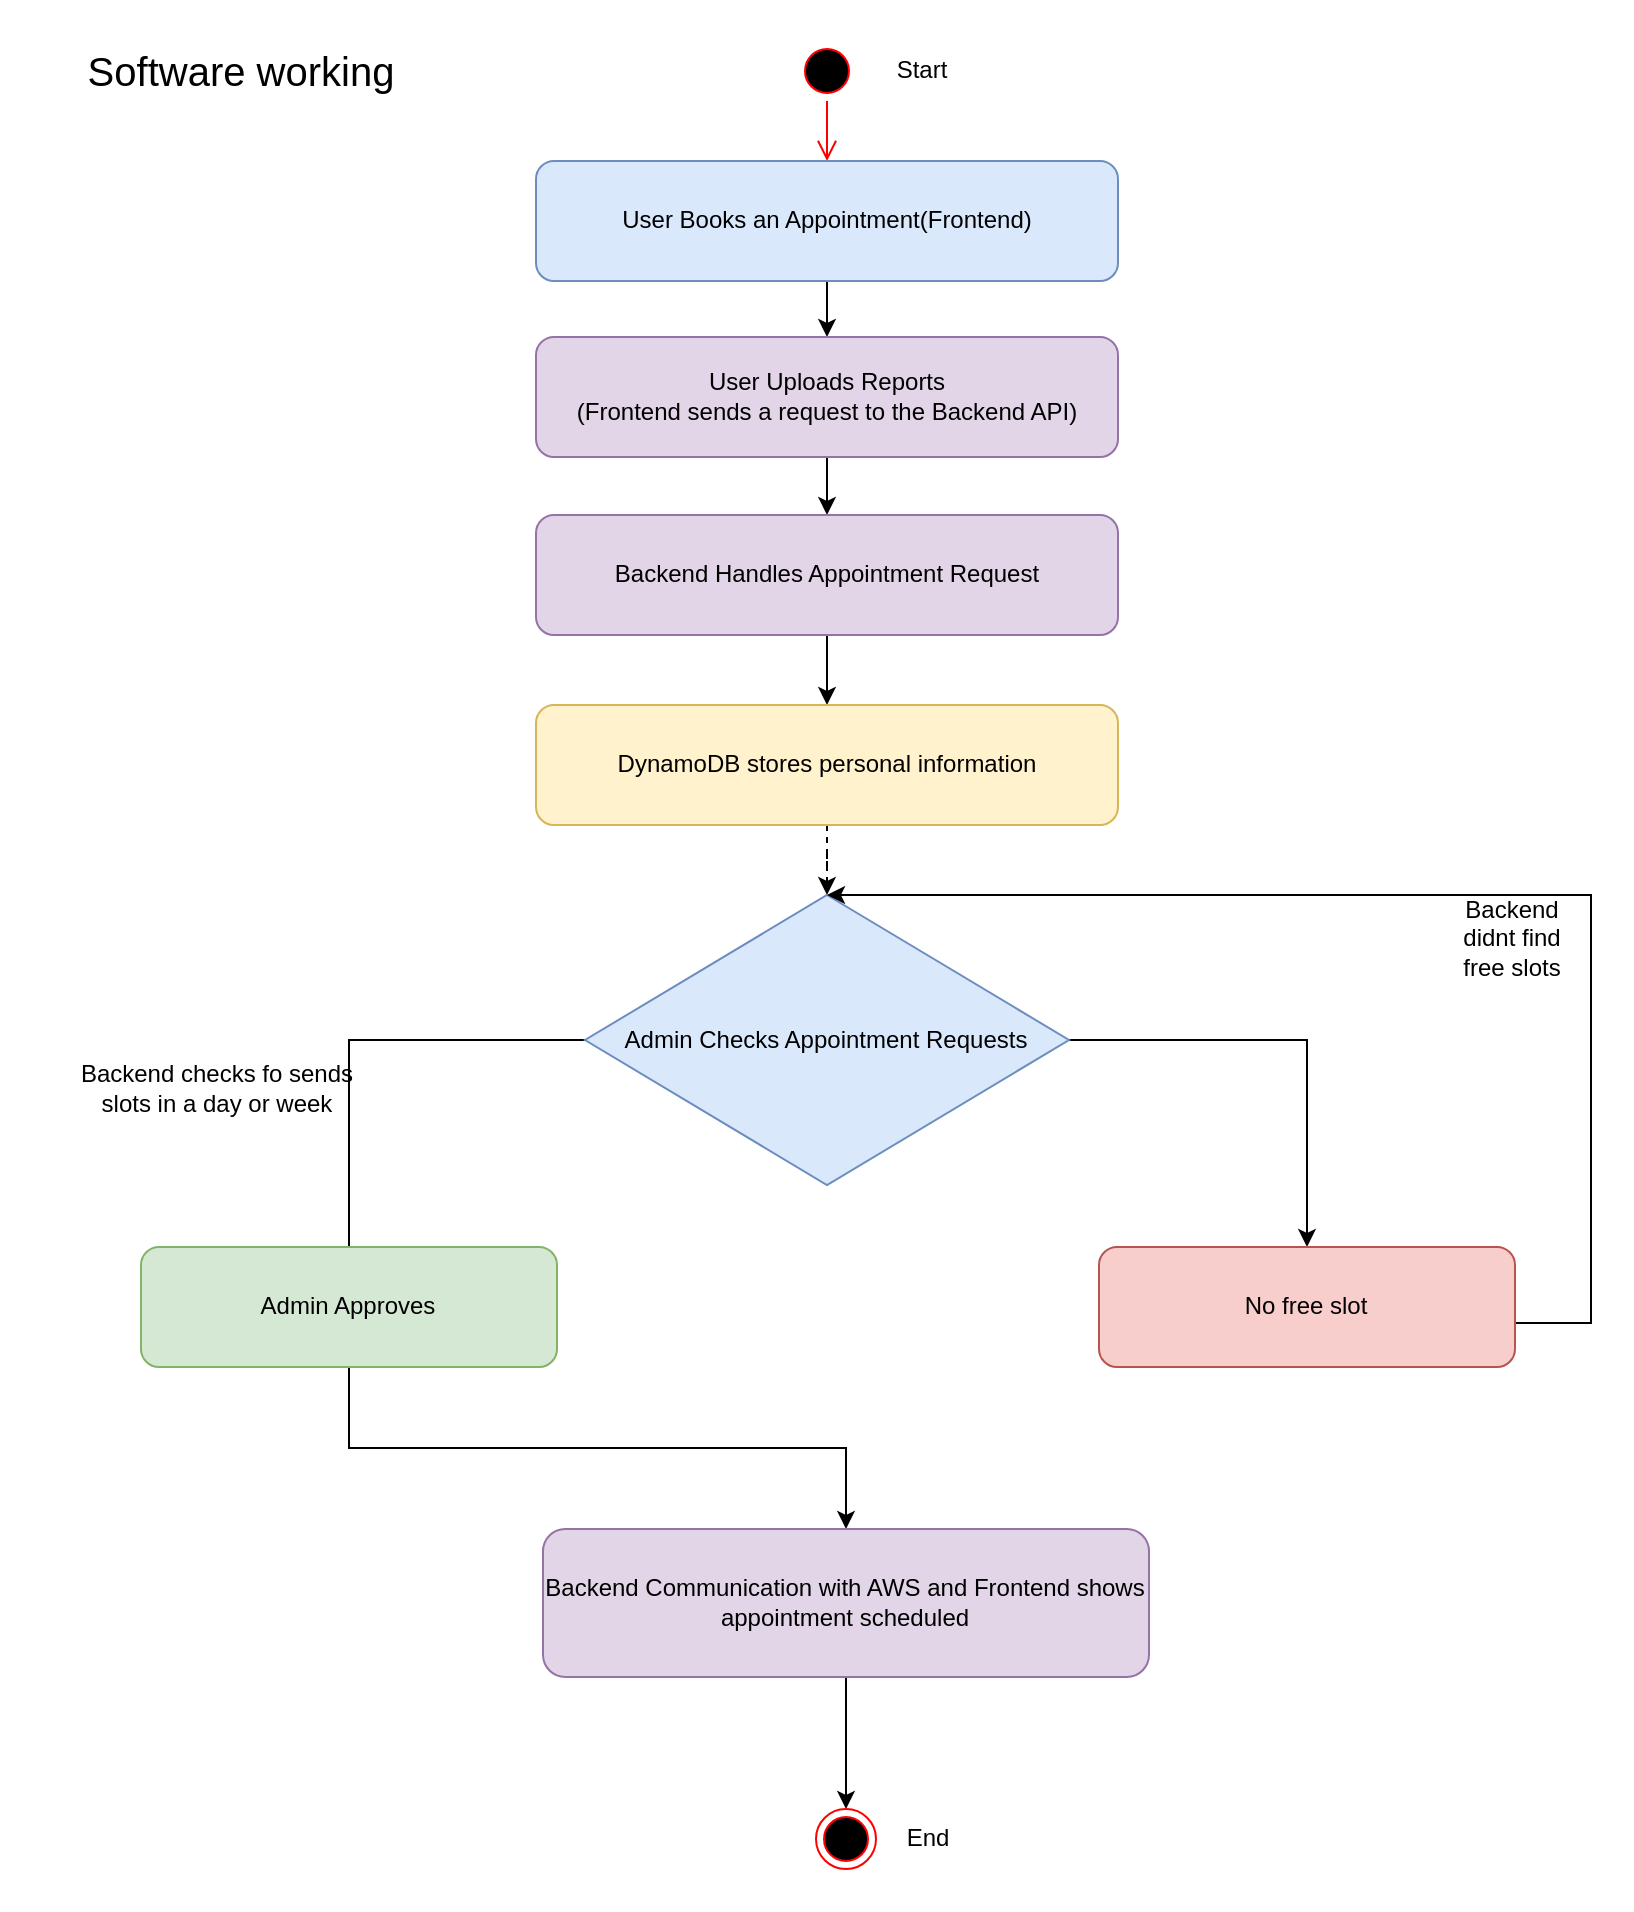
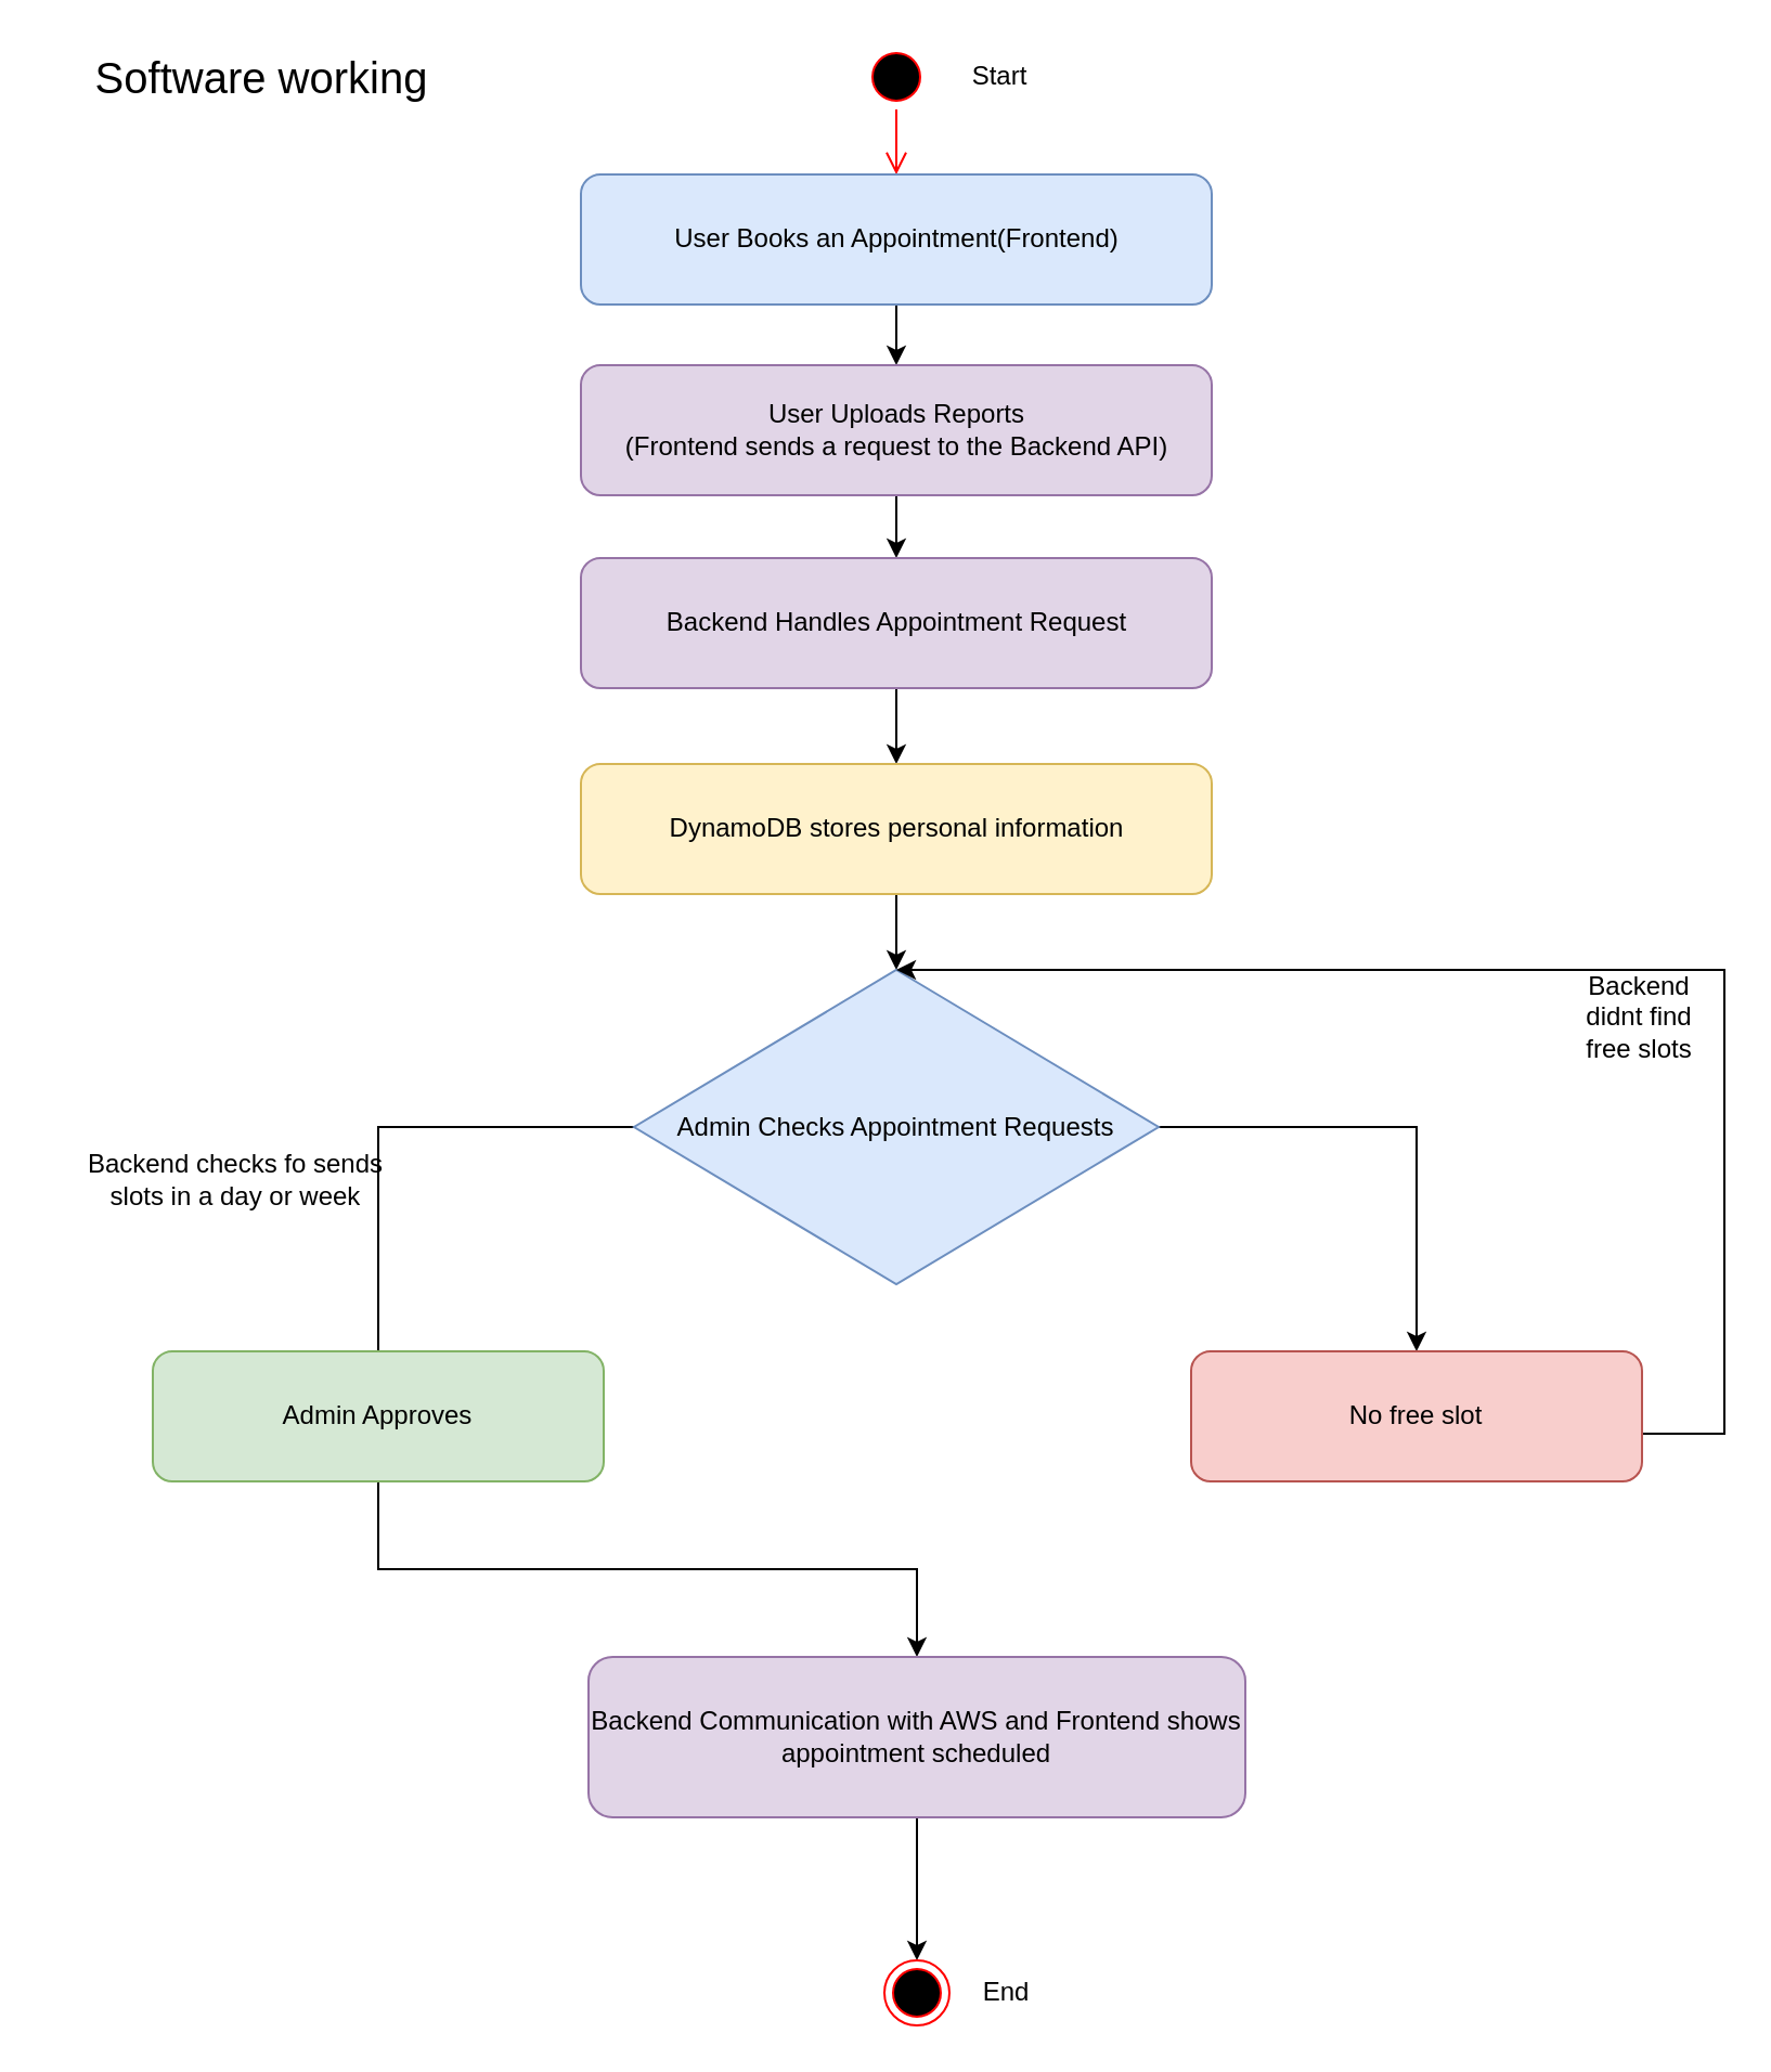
  <mxCell id="0" />
  <mxCell id="1" parent="0" />
  <mxCell id="2" value="" style="ellipse;html=1;shape=startState;fillColor=#000000;strokeColor=#ff0000;" vertex="1" parent="1"><mxGeometry x="398" y="20" width="30" height="30" as="geometry" /></mxCell>
  <mxCell id="3" value="" style="edgeStyle=orthogonalEdgeStyle;html=1;verticalAlign=bottom;endArrow=open;endSize=8;strokeColor=#ff0000;rounded=0;entryX=0.5;entryY=0;entryDx=0;entryDy=0;" edge="1" source="2" parent="1" target="7"><mxGeometry relative="1" as="geometry"><mxPoint x="413" y="110" as="targetPoint" /></mxGeometry></mxCell>
  <mxCell id="4" value="Start" style="text;html=1;strokeColor=none;fillColor=none;align=center;verticalAlign=middle;whiteSpace=wrap;rounded=0;" vertex="1" parent="1"><mxGeometry x="431" y="20" width="60" height="30" as="geometry" /></mxCell>
  <mxCell id="5" value="&lt;font style=&quot;font-size: 20px;&quot;&gt;Software working&lt;/font&gt;" style="text;html=1;strokeColor=none;fillColor=none;align=center;verticalAlign=middle;whiteSpace=wrap;rounded=0;" vertex="1" parent="1"><mxGeometry x="20" y="20" width="201" height="30" as="geometry" /></mxCell>
  <mxCell id="6" style="edgeStyle=orthogonalEdgeStyle;rounded=0;orthogonalLoop=1;jettySize=auto;html=1;" edge="1" parent="1" source="7" target="9"><mxGeometry relative="1" as="geometry" /></mxCell>
  <mxCell id="7" value="User Books an Appointment(Frontend)" style="rounded=1;whiteSpace=wrap;html=1;fillColor=#dae8fc;strokeColor=#6c8ebf;" vertex="1" parent="1"><mxGeometry x="267.5" y="80" width="291" height="60" as="geometry" /></mxCell>
  <mxCell id="8" style="edgeStyle=orthogonalEdgeStyle;rounded=0;orthogonalLoop=1;jettySize=auto;html=1;entryX=0.5;entryY=0;entryDx=0;entryDy=0;" edge="1" parent="1" source="9" target="11"><mxGeometry relative="1" as="geometry" /></mxCell>
  <mxCell id="9" value="User Uploads Reports&lt;br&gt;(Frontend sends a request to the Backend API)" style="rounded=1;whiteSpace=wrap;html=1;fillColor=#e1d5e7;strokeColor=#9673a6;" vertex="1" parent="1"><mxGeometry x="267.5" y="168" width="291" height="60" as="geometry" /></mxCell>
  <mxCell id="10" style="edgeStyle=orthogonalEdgeStyle;rounded=0;orthogonalLoop=1;jettySize=auto;html=1;entryX=0.5;entryY=0;entryDx=0;entryDy=0;" edge="1" parent="1" source="11" target="13"><mxGeometry relative="1" as="geometry" /></mxCell>
  <mxCell id="11" value="Backend Handles Appointment Request" style="rounded=1;whiteSpace=wrap;html=1;fillColor=#e1d5e7;strokeColor=#9673a6;" vertex="1" parent="1"><mxGeometry x="267.5" y="257" width="291" height="60" as="geometry" /></mxCell>
- <mxCell id="12" style="edgeStyle=orthogonalEdgeStyle;rounded=0;orthogonalLoop=1;jettySize=auto;html=1;entryX=0.5;entryY=0;entryDx=0;entryDy=0;dashed=1;" edge="1" parent="1" source="13" target="16"><mxGeometry relative="1" as="geometry" /></mxCell>
+ <mxCell id="12" style="edgeStyle=orthogonalEdgeStyle;rounded=0;orthogonalLoop=1;jettySize=auto;html=1;entryX=0.5;entryY=0;entryDx=0;entryDy=0;" edge="1" parent="1" source="13" target="16"><mxGeometry relative="1" as="geometry" /></mxCell>
  <mxCell id="13" value="DynamoDB stores personal information" style="rounded=1;whiteSpace=wrap;html=1;fillColor=#fff2cc;strokeColor=#d6b656;" vertex="1" parent="1"><mxGeometry x="267.5" y="352" width="291" height="60" as="geometry" /></mxCell>
  <mxCell id="14" style="edgeStyle=orthogonalEdgeStyle;rounded=0;orthogonalLoop=1;jettySize=auto;html=1;entryX=0.5;entryY=0;entryDx=0;entryDy=0;endArrow=none;" edge="1" parent="1" source="16" target="18"><mxGeometry relative="1" as="geometry"><mxPoint x="188.6" y="608.8" as="targetPoint" /></mxGeometry></mxCell>
  <mxCell id="15" style="edgeStyle=orthogonalEdgeStyle;rounded=0;orthogonalLoop=1;jettySize=auto;html=1;" edge="1" parent="1" source="16" target="20"><mxGeometry relative="1" as="geometry" /></mxCell>
  <mxCell id="16" value="Admin Checks Appointment Requests" style="rhombus;whiteSpace=wrap;html=1;fillColor=#dae8fc;strokeColor=#6c8ebf;" vertex="1" parent="1"><mxGeometry x="292" y="447" width="242" height="145" as="geometry" /></mxCell>
  <mxCell id="17" style="edgeStyle=orthogonalEdgeStyle;rounded=0;orthogonalLoop=1;jettySize=auto;html=1;entryX=0.5;entryY=0;entryDx=0;entryDy=0;" edge="1" parent="1" source="18" target="24"><mxGeometry relative="1" as="geometry" /></mxCell>
  <mxCell id="18" value="Admin Approves" style="rounded=1;whiteSpace=wrap;html=1;fillColor=#d5e8d4;strokeColor=#82b366;" vertex="1" parent="1"><mxGeometry x="70" y="623" width="208" height="60" as="geometry" /></mxCell>
  <mxCell id="19" style="edgeStyle=orthogonalEdgeStyle;rounded=0;orthogonalLoop=1;jettySize=auto;html=1;entryX=0.5;entryY=0;entryDx=0;entryDy=0;" edge="1" parent="1" source="20" target="16"><mxGeometry relative="1" as="geometry"><mxPoint x="794" y="405" as="targetPoint" /><Array as="points"><mxPoint x="795" y="661" /><mxPoint x="795" y="447" /></Array></mxGeometry></mxCell>
  <mxCell id="20" value="No free slot" style="rounded=1;whiteSpace=wrap;html=1;fillColor=#f8cecc;strokeColor=#b85450;" vertex="1" parent="1"><mxGeometry x="549" y="623" width="208" height="60" as="geometry" /></mxCell>
  <mxCell id="21" value="Backend checks fo sends slots in a day or week" style="text;html=1;strokeColor=none;fillColor=none;align=center;verticalAlign=middle;whiteSpace=wrap;rounded=0;" vertex="1" parent="1"><mxGeometry x="39" y="529" width="139" height="30" as="geometry" /></mxCell>
  <mxCell id="22" value="Backend didnt find free slots" style="text;html=1;strokeColor=none;fillColor=none;align=center;verticalAlign=middle;whiteSpace=wrap;rounded=0;" vertex="1" parent="1"><mxGeometry x="726" y="454" width="60" height="30" as="geometry" /></mxCell>
  <mxCell id="23" style="edgeStyle=orthogonalEdgeStyle;rounded=0;orthogonalLoop=1;jettySize=auto;html=1;" edge="1" parent="1" source="24" target="25"><mxGeometry relative="1" as="geometry" /></mxCell>
  <mxCell id="24" value="Backend Communication with AWS and Frontend shows appointment scheduled" style="rounded=1;whiteSpace=wrap;html=1;fillColor=#e1d5e7;strokeColor=#9673a6;" vertex="1" parent="1"><mxGeometry x="271" y="764" width="303" height="74" as="geometry" /></mxCell>
  <mxCell id="25" value="" style="ellipse;html=1;shape=endState;fillColor=#000000;strokeColor=#ff0000;" vertex="1" parent="1"><mxGeometry x="407.5" y="904" width="30" height="30" as="geometry" /></mxCell>
  <mxCell id="26" value="End" style="text;html=1;strokeColor=none;fillColor=none;align=center;verticalAlign=middle;whiteSpace=wrap;rounded=0;" vertex="1" parent="1"><mxGeometry x="434" y="904" width="60" height="30" as="geometry" /></mxCell>
